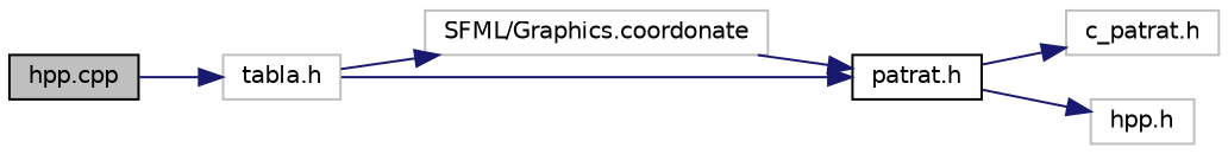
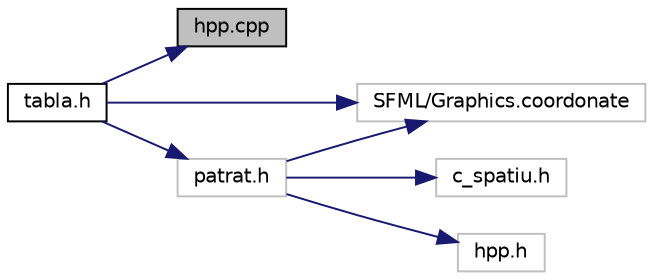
  digraph {
    rankdir=LR
    node [color=black fillcolor=white fontname=Helvetica fontsize=10 shape=record style=filled]
    edge [color=midnightblue fontname=Helvetica fontsize=10 labelfontname=Helvetica labelfontsize=10 style=solid]
    n1 [fillcolor=grey75 fontcolor=black height=0.2 label="hpp.cpp" width=0.4]
-   n2 [color=grey75 height=0.2 label="tabla.h" width=0.4]
+   n2 [height=0.2 label="tabla.h" width=0.4]
    n3 [color=grey75 height=0.2 label="SFML/Graphics.coordonate" width=0.4]
-   n4 [height=0.2 label="patrat.h" width=0.4]
-   n5 [color=grey75 height=0.2 label="c_patrat.h" width=0.4]
+   n4 [color=grey75 height=0.2 label="patrat.h" width=0.4]
+   n5 [color=grey75 height=0.2 label="c_spatiu.h" width=0.4]
    n6 [color=grey75 height=0.2 label="hpp.h" width=0.4]
-   n1 -> n2
+   n2 -> n1
    n2 -> n3
    n2 -> n4
-   n3 -> n4
+   n4 -> n3
    n4 -> n5
    n4 -> n6
  }
